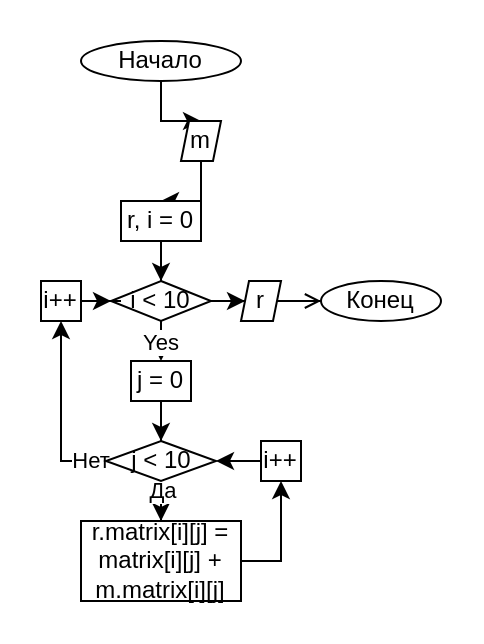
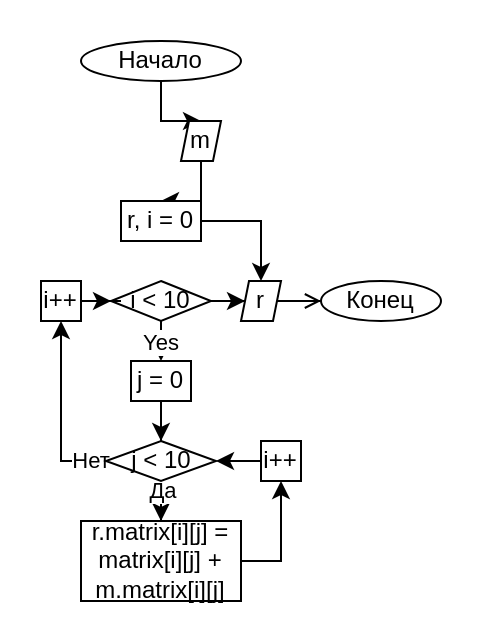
  <mxCell id="0" />
  <mxCell id="1" parent="0" />
  <mxCell id="2" style="edgeStyle=orthogonalEdgeStyle;rounded=0;orthogonalLoop=1;jettySize=auto;html=1;entryX=0.5;entryY=0;entryDx=0;entryDy=0;" edge="1" parent="1" source="3" target="5"><mxGeometry relative="1" as="geometry" /></mxCell>
  <mxCell id="3" value="Начало" style="ellipse;whiteSpace=wrap;html=1;" vertex="1" parent="1"><mxGeometry x="40" y="20" width="80" height="20" as="geometry" /></mxCell>
  <mxCell id="4" style="edgeStyle=orthogonalEdgeStyle;rounded=0;orthogonalLoop=1;jettySize=auto;html=1;entryX=0.5;entryY=0;entryDx=0;entryDy=0;" edge="1" parent="1" source="5" target="7"><mxGeometry relative="1" as="geometry" /></mxCell>
  <mxCell id="5" value="m" style="shape=parallelogram;perimeter=parallelogramPerimeter;whiteSpace=wrap;html=1;fontFamily=Helvetica;fontSize=12;fontColor=#000000;align=center;strokeColor=#000000;fillColor=#ffffff;" vertex="1" parent="1"><mxGeometry x="90" y="60" width="20" height="20" as="geometry" /></mxCell>
- <mxCell id="6" style="edgeStyle=orthogonalEdgeStyle;rounded=0;orthogonalLoop=1;jettySize=auto;html=1;entryX=0.5;entryY=0;entryDx=0;entryDy=0;" edge="1" parent="1" source="7" target="10"><mxGeometry relative="1" as="geometry" /></mxCell>
+ <mxCell id="6" style="edgeStyle=orthogonalEdgeStyle;rounded=0;orthogonalLoop=1;jettySize=auto;html=1;" edge="1" parent="1" source="7" target="24"><mxGeometry relative="1" as="geometry" /></mxCell>
  <mxCell id="7" value="r, i = 0" style="rounded=0;whiteSpace=wrap;html=1;fontFamily=Helvetica;fontSize=12;fontColor=#000000;align=center;strokeColor=#000000;fillColor=#ffffff;" vertex="1" parent="1"><mxGeometry x="60" y="100" width="40" height="20" as="geometry" /></mxCell>
  <mxCell id="8" value="Yes" style="edgeStyle=orthogonalEdgeStyle;rounded=0;orthogonalLoop=1;jettySize=auto;html=1;entryX=0.5;entryY=0;entryDx=0;entryDy=0;" edge="1" parent="1" source="10"><mxGeometry relative="1" as="geometry"><mxPoint x="80" y="180" as="targetPoint" /></mxGeometry></mxCell>
  <mxCell id="9" style="edgeStyle=orthogonalEdgeStyle;rounded=0;orthogonalLoop=1;jettySize=auto;html=1;entryX=0;entryY=0.5;entryDx=0;entryDy=0;" edge="1" parent="1" source="10" target="24"><mxGeometry relative="1" as="geometry" /></mxCell>
  <mxCell id="10" value="i &amp;lt; 10" style="rhombus;whiteSpace=wrap;html=1;" vertex="1" parent="1"><mxGeometry x="55" y="140" width="50" height="20" as="geometry" /></mxCell>
  <mxCell id="11" style="edgeStyle=orthogonalEdgeStyle;rounded=0;orthogonalLoop=1;jettySize=auto;html=1;entryX=0;entryY=0.5;entryDx=0;entryDy=0;" edge="1" parent="1" source="12" target="10"><mxGeometry relative="1" as="geometry" /></mxCell>
  <mxCell id="12" value="i++" style="rounded=0;whiteSpace=wrap;html=1;fontFamily=Helvetica;fontSize=12;fontColor=#000000;align=center;strokeColor=#000000;fillColor=#ffffff;" vertex="1" parent="1"><mxGeometry x="20" y="140" width="20" height="20" as="geometry" /></mxCell>
  <mxCell id="13" value="Конец" style="ellipse;whiteSpace=wrap;html=1;" vertex="1" parent="1"><mxGeometry x="160" y="140" width="60" height="20" as="geometry" /></mxCell>
  <mxCell id="14" style="edgeStyle=orthogonalEdgeStyle;rounded=0;orthogonalLoop=1;jettySize=auto;html=1;entryX=0.5;entryY=0;entryDx=0;entryDy=0;" edge="1" parent="1" source="15" target="20"><mxGeometry relative="1" as="geometry" /></mxCell>
  <mxCell id="15" value="j = 0" style="rounded=0;whiteSpace=wrap;html=1;fontFamily=Helvetica;fontSize=12;fontColor=#000000;align=center;strokeColor=#000000;fillColor=#ffffff;" vertex="1" parent="1"><mxGeometry x="65" y="180" width="30" height="20" as="geometry" /></mxCell>
  <mxCell id="16" style="edgeStyle=orthogonalEdgeStyle;rounded=0;orthogonalLoop=1;jettySize=auto;html=1;entryX=0.5;entryY=0;entryDx=0;entryDy=0;shadow=0;strokeColor=#000000;fillColor=#CCE5FF;" edge="1" parent="1" source="20" target="26"><mxGeometry relative="1" as="geometry" /></mxCell>
  <mxCell id="17" value="Да" style="edgeLabel;html=1;align=center;verticalAlign=middle;resizable=0;points=[];" vertex="1" connectable="0" parent="16"><mxGeometry x="0.458" relative="1" as="geometry"><mxPoint as="offset" /></mxGeometry></mxCell>
  <mxCell id="18" style="edgeStyle=orthogonalEdgeStyle;rounded=0;orthogonalLoop=1;jettySize=auto;html=1;entryX=0.5;entryY=1;entryDx=0;entryDy=0;shadow=0;strokeColor=#000000;fillColor=#CCE5FF;" edge="1" parent="1" source="20" target="12"><mxGeometry relative="1" as="geometry"><Array as="points"><mxPoint x="30" y="230" /></Array></mxGeometry></mxCell>
  <mxCell id="19" value="Нет" style="edgeLabel;html=1;align=center;verticalAlign=middle;resizable=0;points=[];" vertex="1" connectable="0" parent="18"><mxGeometry x="-0.822" y="-1" relative="1" as="geometry"><mxPoint as="offset" /></mxGeometry></mxCell>
  <mxCell id="20" value="j &amp;lt; 10" style="rhombus;whiteSpace=wrap;html=1;" vertex="1" parent="1"><mxGeometry x="52.5" y="220" width="55" height="20" as="geometry" /></mxCell>
  <mxCell id="21" style="edgeStyle=orthogonalEdgeStyle;rounded=0;orthogonalLoop=1;jettySize=auto;html=1;entryX=1;entryY=0.5;entryDx=0;entryDy=0;" edge="1" parent="1" source="22" target="20"><mxGeometry relative="1" as="geometry" /></mxCell>
  <mxCell id="22" value="i++" style="rounded=0;whiteSpace=wrap;html=1;fontFamily=Helvetica;fontSize=12;fontColor=#000000;align=center;strokeColor=#000000;fillColor=#ffffff;" vertex="1" parent="1"><mxGeometry x="130" y="220" width="20" height="20" as="geometry" /></mxCell>
  <mxCell id="23" style="edgeStyle=orthogonalEdgeStyle;rounded=0;orthogonalLoop=1;jettySize=auto;html=1;entryX=0;entryY=0.5;entryDx=0;entryDy=0;endArrow=open;" edge="1" parent="1" source="24" target="13"><mxGeometry relative="1" as="geometry" /></mxCell>
  <mxCell id="24" value="r" style="shape=parallelogram;perimeter=parallelogramPerimeter;whiteSpace=wrap;html=1;fontFamily=Helvetica;fontSize=12;fontColor=#000000;align=center;strokeColor=#000000;fillColor=#ffffff;" vertex="1" parent="1"><mxGeometry x="120" y="140" width="20" height="20" as="geometry" /></mxCell>
  <mxCell id="25" style="edgeStyle=orthogonalEdgeStyle;rounded=0;orthogonalLoop=1;jettySize=auto;html=1;entryX=0.5;entryY=1;entryDx=0;entryDy=0;shadow=0;strokeColor=#000000;fillColor=#CCE5FF;" edge="1" parent="1" source="26" target="22"><mxGeometry relative="1" as="geometry" /></mxCell>
  <mxCell id="26" value="r.matrix[i][j] = &lt;br&gt;matrix[i][j] + m.matrix[i][j]" style="rounded=0;whiteSpace=wrap;html=1;fontFamily=Helvetica;fontSize=12;fontColor=#000000;align=center;strokeColor=#000000;fillColor=#ffffff;" vertex="1" parent="1"><mxGeometry x="40" y="260" width="80" height="40" as="geometry" /></mxCell>
